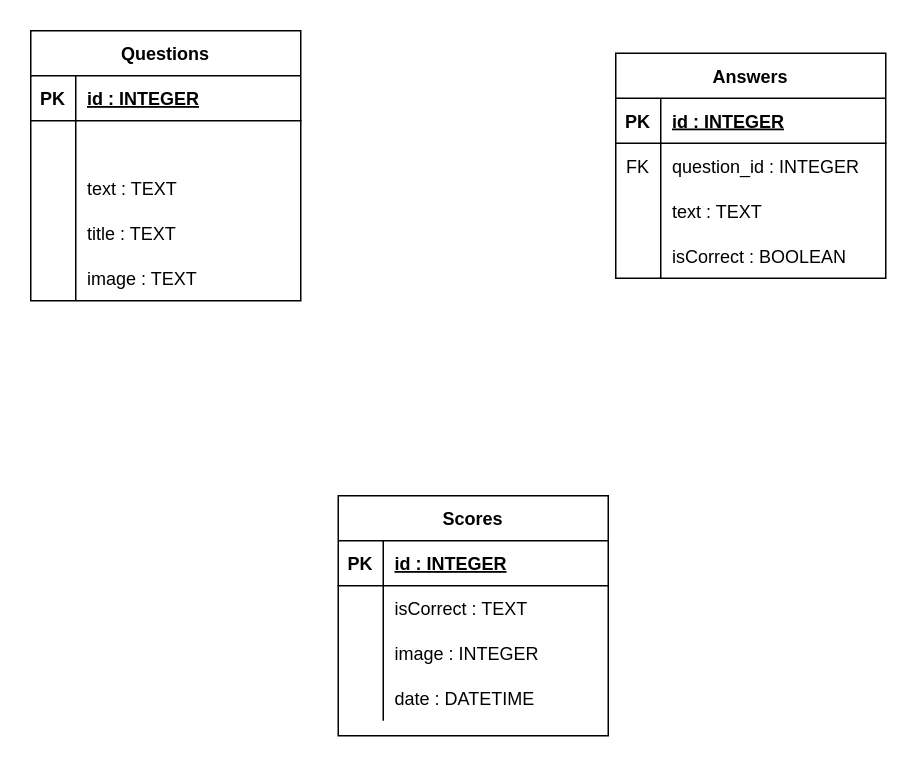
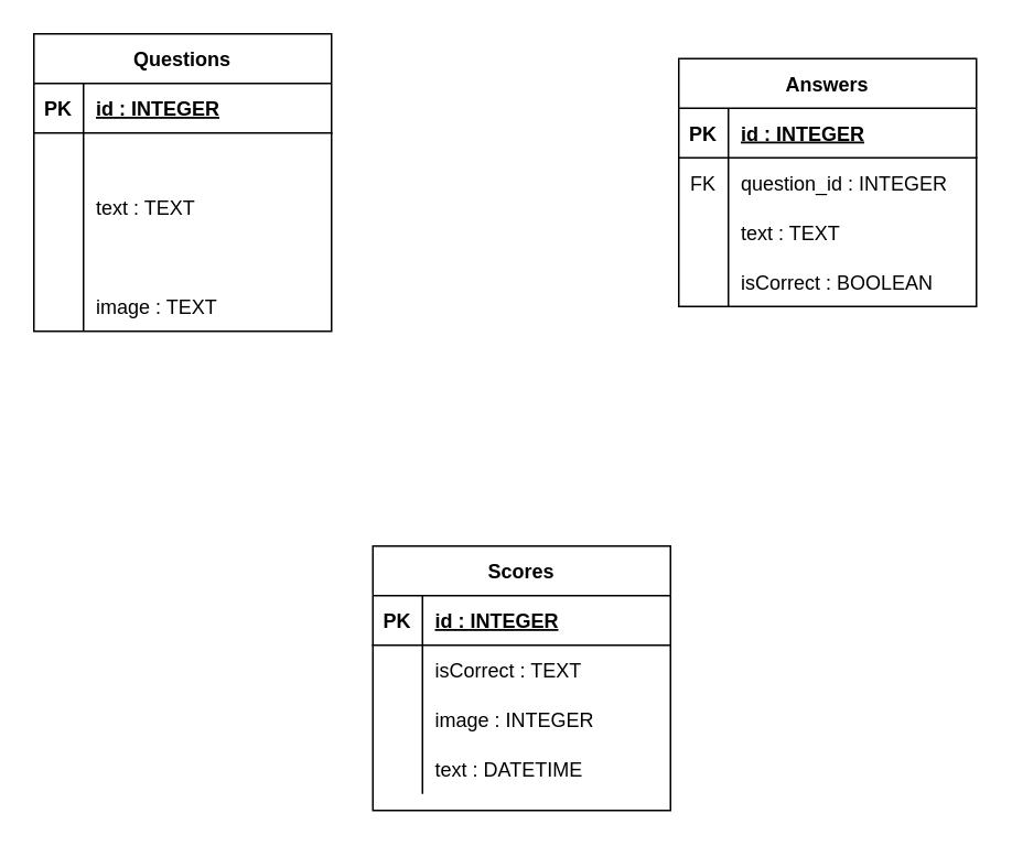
  <mxCell id="0" />
  <mxCell id="1" parent="0" />
  <mxCell id="2" value="Questions" style="shape=table;startSize=30;container=1;collapsible=1;childLayout=tableLayout;fixedRows=1;rowLines=0;fontStyle=1;align=center;resizeLast=1;" vertex="1" parent="1"><mxGeometry x="20" y="20" width="180" height="180" as="geometry" /></mxCell>
  <mxCell id="3" value="" style="shape=partialRectangle;collapsible=0;dropTarget=0;pointerEvents=0;fillColor=none;top=0;left=0;bottom=1;right=0;points=[[0,0.5],[1,0.5]];portConstraint=eastwest;" vertex="1" parent="2"><mxGeometry y="30" width="180" height="30" as="geometry" /></mxCell>
  <mxCell id="4" value="PK" style="shape=partialRectangle;connectable=0;fillColor=none;top=0;left=0;bottom=0;right=0;fontStyle=1;overflow=hidden;" vertex="1" parent="3"><mxGeometry width="30" height="30" as="geometry" /></mxCell>
  <mxCell id="5" value="id : INTEGER" style="shape=partialRectangle;connectable=0;fillColor=none;top=0;left=0;bottom=0;right=0;align=left;spacingLeft=6;fontStyle=5;overflow=hidden;" vertex="1" parent="3"><mxGeometry x="30" width="150" height="30" as="geometry" /></mxCell>
  <mxCell id="6" value="" style="shape=partialRectangle;collapsible=0;dropTarget=0;pointerEvents=0;fillColor=none;top=0;left=0;bottom=0;right=0;points=[[0,0.5],[1,0.5]];portConstraint=eastwest;" vertex="1" parent="2"><mxGeometry y="60" width="180" height="30" as="geometry" /></mxCell>
  <mxCell id="7" value="" style="shape=partialRectangle;connectable=0;fillColor=none;top=0;left=0;bottom=0;right=0;editable=1;overflow=hidden;" vertex="1" parent="6"><mxGeometry width="30" height="30" as="geometry" /></mxCell>
  <mxCell id="8" value="" style="shape=partialRectangle;collapsible=0;dropTarget=0;pointerEvents=0;fillColor=none;top=0;left=0;bottom=0;right=0;points=[[0,0.5],[1,0.5]];portConstraint=eastwest;" vertex="1" parent="2"><mxGeometry y="90" width="180" height="30" as="geometry" /></mxCell>
  <mxCell id="9" value="" style="shape=partialRectangle;connectable=0;fillColor=none;top=0;left=0;bottom=0;right=0;editable=1;overflow=hidden;" vertex="1" parent="8"><mxGeometry width="30" height="30" as="geometry" /></mxCell>
  <mxCell id="10" value="text : TEXT" style="shape=partialRectangle;connectable=0;fillColor=none;top=0;left=0;bottom=0;right=0;align=left;spacingLeft=6;overflow=hidden;" vertex="1" parent="8"><mxGeometry x="30" width="150" height="30" as="geometry" /></mxCell>
  <mxCell id="11" value="" style="shape=partialRectangle;collapsible=0;dropTarget=0;pointerEvents=0;fillColor=none;top=0;left=0;bottom=0;right=0;points=[[0,0.5],[1,0.5]];portConstraint=eastwest;" vertex="1" parent="2"><mxGeometry y="120" width="180" height="30" as="geometry" /></mxCell>
  <mxCell id="12" value="" style="shape=partialRectangle;connectable=0;fillColor=none;top=0;left=0;bottom=0;right=0;editable=1;overflow=hidden;" vertex="1" parent="11"><mxGeometry width="30" height="30" as="geometry" /></mxCell>
- <mxCell id="13" value="title : TEXT" style="shape=partialRectangle;connectable=0;fillColor=none;top=0;left=0;bottom=0;right=0;align=left;spacingLeft=6;overflow=hidden;" vertex="1" parent="11"><mxGeometry x="30" width="150" height="30" as="geometry" /></mxCell>
  <mxCell id="14" value="" style="shape=partialRectangle;collapsible=0;dropTarget=0;pointerEvents=0;fillColor=none;top=0;left=0;bottom=0;right=0;points=[[0,0.5],[1,0.5]];portConstraint=eastwest;" vertex="1" parent="2"><mxGeometry y="150" width="180" height="30" as="geometry" /></mxCell>
  <mxCell id="15" value="" style="shape=partialRectangle;connectable=0;fillColor=none;top=0;left=0;bottom=0;right=0;editable=1;overflow=hidden;" vertex="1" parent="14"><mxGeometry width="30" height="30" as="geometry" /></mxCell>
  <mxCell id="16" value="image : TEXT" style="shape=partialRectangle;connectable=0;fillColor=none;top=0;left=0;bottom=0;right=0;align=left;spacingLeft=6;overflow=hidden;" vertex="1" parent="14"><mxGeometry x="30" width="150" height="30" as="geometry" /></mxCell>
  <mxCell id="17" value="Answers" style="shape=table;startSize=30;container=1;collapsible=1;childLayout=tableLayout;fixedRows=1;rowLines=0;fontStyle=1;align=center;resizeLast=1;" vertex="1" parent="1"><mxGeometry x="410" y="35" width="180" height="150" as="geometry" /></mxCell>
  <mxCell id="18" value="" style="shape=partialRectangle;collapsible=0;dropTarget=0;pointerEvents=0;fillColor=none;top=0;left=0;bottom=1;right=0;points=[[0,0.5],[1,0.5]];portConstraint=eastwest;" vertex="1" parent="17"><mxGeometry y="30" width="180" height="30" as="geometry" /></mxCell>
  <mxCell id="19" value="PK" style="shape=partialRectangle;connectable=0;fillColor=none;top=0;left=0;bottom=0;right=0;fontStyle=1;overflow=hidden;" vertex="1" parent="18"><mxGeometry width="30" height="30" as="geometry" /></mxCell>
  <mxCell id="20" value="id : INTEGER" style="shape=partialRectangle;connectable=0;fillColor=none;top=0;left=0;bottom=0;right=0;align=left;spacingLeft=6;fontStyle=5;overflow=hidden;" vertex="1" parent="18"><mxGeometry x="30" width="150" height="30" as="geometry" /></mxCell>
  <mxCell id="21" value="" style="shape=partialRectangle;collapsible=0;dropTarget=0;pointerEvents=0;fillColor=none;top=0;left=0;bottom=0;right=0;points=[[0,0.5],[1,0.5]];portConstraint=eastwest;" vertex="1" parent="17"><mxGeometry y="60" width="180" height="30" as="geometry" /></mxCell>
  <mxCell id="22" value="FK" style="shape=partialRectangle;connectable=0;fillColor=none;top=0;left=0;bottom=0;right=0;editable=1;overflow=hidden;" vertex="1" parent="21"><mxGeometry width="30" height="30" as="geometry" /></mxCell>
  <mxCell id="23" value="question_id : INTEGER" style="shape=partialRectangle;connectable=0;fillColor=none;top=0;left=0;bottom=0;right=0;align=left;spacingLeft=6;overflow=hidden;" vertex="1" parent="21"><mxGeometry x="30" width="150" height="30" as="geometry" /></mxCell>
  <mxCell id="24" value="" style="shape=partialRectangle;collapsible=0;dropTarget=0;pointerEvents=0;fillColor=none;top=0;left=0;bottom=0;right=0;points=[[0,0.5],[1,0.5]];portConstraint=eastwest;" vertex="1" parent="17"><mxGeometry y="90" width="180" height="30" as="geometry" /></mxCell>
  <mxCell id="25" value="" style="shape=partialRectangle;connectable=0;fillColor=none;top=0;left=0;bottom=0;right=0;editable=1;overflow=hidden;" vertex="1" parent="24"><mxGeometry width="30" height="30" as="geometry" /></mxCell>
  <mxCell id="26" value="text : TEXT" style="shape=partialRectangle;connectable=0;fillColor=none;top=0;left=0;bottom=0;right=0;align=left;spacingLeft=6;overflow=hidden;" vertex="1" parent="24"><mxGeometry x="30" width="150" height="30" as="geometry" /></mxCell>
  <mxCell id="27" value="" style="shape=partialRectangle;collapsible=0;dropTarget=0;pointerEvents=0;fillColor=none;top=0;left=0;bottom=0;right=0;points=[[0,0.5],[1,0.5]];portConstraint=eastwest;" vertex="1" parent="17"><mxGeometry y="120" width="180" height="30" as="geometry" /></mxCell>
  <mxCell id="28" value="" style="shape=partialRectangle;connectable=0;fillColor=none;top=0;left=0;bottom=0;right=0;editable=1;overflow=hidden;" vertex="1" parent="27"><mxGeometry width="30" height="30" as="geometry" /></mxCell>
  <mxCell id="29" value="isCorrect : BOOLEAN" style="shape=partialRectangle;connectable=0;fillColor=none;top=0;left=0;bottom=0;right=0;align=left;spacingLeft=6;overflow=hidden;" vertex="1" parent="27"><mxGeometry x="30" width="150" height="30" as="geometry" /></mxCell>
  <mxCell id="30" value="Scores" style="shape=table;startSize=30;container=1;collapsible=1;childLayout=tableLayout;fixedRows=1;rowLines=0;fontStyle=1;align=center;resizeLast=1;strokeColor=#000000;fillColor=#ffffff;" vertex="1" parent="1"><mxGeometry x="225" y="330" width="180" height="160" as="geometry" /></mxCell>
  <mxCell id="31" value="" style="shape=partialRectangle;collapsible=0;dropTarget=0;pointerEvents=0;fillColor=none;top=0;left=0;bottom=1;right=0;points=[[0,0.5],[1,0.5]];portConstraint=eastwest;" vertex="1" parent="30"><mxGeometry y="30" width="180" height="30" as="geometry" /></mxCell>
  <mxCell id="32" value="PK" style="shape=partialRectangle;connectable=0;fillColor=none;top=0;left=0;bottom=0;right=0;fontStyle=1;overflow=hidden;" vertex="1" parent="31"><mxGeometry width="30" height="30" as="geometry" /></mxCell>
  <mxCell id="33" value="id : INTEGER" style="shape=partialRectangle;connectable=0;fillColor=none;top=0;left=0;bottom=0;right=0;align=left;spacingLeft=6;fontStyle=5;overflow=hidden;" vertex="1" parent="31"><mxGeometry x="30" width="150" height="30" as="geometry" /></mxCell>
  <mxCell id="34" value="" style="shape=partialRectangle;collapsible=0;dropTarget=0;pointerEvents=0;fillColor=none;top=0;left=0;bottom=0;right=0;points=[[0,0.5],[1,0.5]];portConstraint=eastwest;" vertex="1" parent="30"><mxGeometry y="60" width="180" height="30" as="geometry" /></mxCell>
  <mxCell id="35" value="" style="shape=partialRectangle;connectable=0;fillColor=none;top=0;left=0;bottom=0;right=0;editable=1;overflow=hidden;" vertex="1" parent="34"><mxGeometry width="30" height="30" as="geometry" /></mxCell>
  <mxCell id="36" value="isCorrect : TEXT" style="shape=partialRectangle;connectable=0;fillColor=none;top=0;left=0;bottom=0;right=0;align=left;spacingLeft=6;overflow=hidden;" vertex="1" parent="34"><mxGeometry x="30" width="150" height="30" as="geometry" /></mxCell>
  <mxCell id="37" value="" style="shape=partialRectangle;collapsible=0;dropTarget=0;pointerEvents=0;fillColor=none;top=0;left=0;bottom=0;right=0;points=[[0,0.5],[1,0.5]];portConstraint=eastwest;" vertex="1" parent="30"><mxGeometry y="90" width="180" height="30" as="geometry" /></mxCell>
  <mxCell id="38" value="" style="shape=partialRectangle;connectable=0;fillColor=none;top=0;left=0;bottom=0;right=0;editable=1;overflow=hidden;" vertex="1" parent="37"><mxGeometry width="30" height="30" as="geometry" /></mxCell>
  <mxCell id="39" value="image : INTEGER" style="shape=partialRectangle;connectable=0;fillColor=none;top=0;left=0;bottom=0;right=0;align=left;spacingLeft=6;overflow=hidden;" vertex="1" parent="37"><mxGeometry x="30" width="150" height="30" as="geometry" /></mxCell>
  <mxCell id="40" value="" style="shape=partialRectangle;collapsible=0;dropTarget=0;pointerEvents=0;fillColor=none;top=0;left=0;bottom=0;right=0;points=[[0,0.5],[1,0.5]];portConstraint=eastwest;" vertex="1" parent="30"><mxGeometry y="120" width="180" height="30" as="geometry" /></mxCell>
  <mxCell id="41" value="" style="shape=partialRectangle;connectable=0;fillColor=none;top=0;left=0;bottom=0;right=0;editable=1;overflow=hidden;" vertex="1" parent="40"><mxGeometry width="30" height="30" as="geometry" /></mxCell>
- <mxCell id="42" value="date : DATETIME" style="shape=partialRectangle;connectable=0;fillColor=none;top=0;left=0;bottom=0;right=0;align=left;spacingLeft=6;overflow=hidden;" vertex="1" parent="40"><mxGeometry x="30" width="150" height="30" as="geometry" /></mxCell>
+ <mxCell id="42" value="text : DATETIME" style="shape=partialRectangle;connectable=0;fillColor=none;top=0;left=0;bottom=0;right=0;align=left;spacingLeft=6;overflow=hidden;" vertex="1" parent="40"><mxGeometry x="30" width="150" height="30" as="geometry" /></mxCell>
